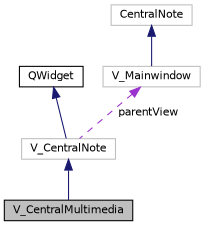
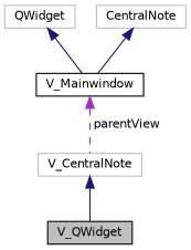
  digraph {
    node [color=grey75 fillcolor=white fontname=Helvetica fontsize=10 shape=record style=filled]
    edge [color=midnightblue dir=back fontname=Helvetica fontsize=10 labelfontname=Helvetica labelfontsize=10 style=solid]
-   n1 [color=black fillcolor=grey75 fontcolor=black height=0.2 label=V_CentralMultimedia width=0.4]
+   n1 [color=black fillcolor=grey75 fontcolor=black height=0.2 label=V_QWidget width=0.4]
    n2 [height=0.2 label=V_CentralNote width=0.4]
-   n3 [color=black height=0.2 label=QWidget width=0.4]
-   n4 [height=0.2 label=V_Mainwindow width=0.4]
+   n3 [height=0.2 label=QWidget width=0.4]
+   n4 [color=black height=0.2 label=V_Mainwindow width=0.4]
    n5 [height=0.2 label=CentralNote width=0.4]
    n2 -> n1
-   n3 -> n2
+   n3 -> n4
    n4 -> n2 [color=darkorchid3 label=" parentView" style=dashed]
    n5 -> n4
  }
